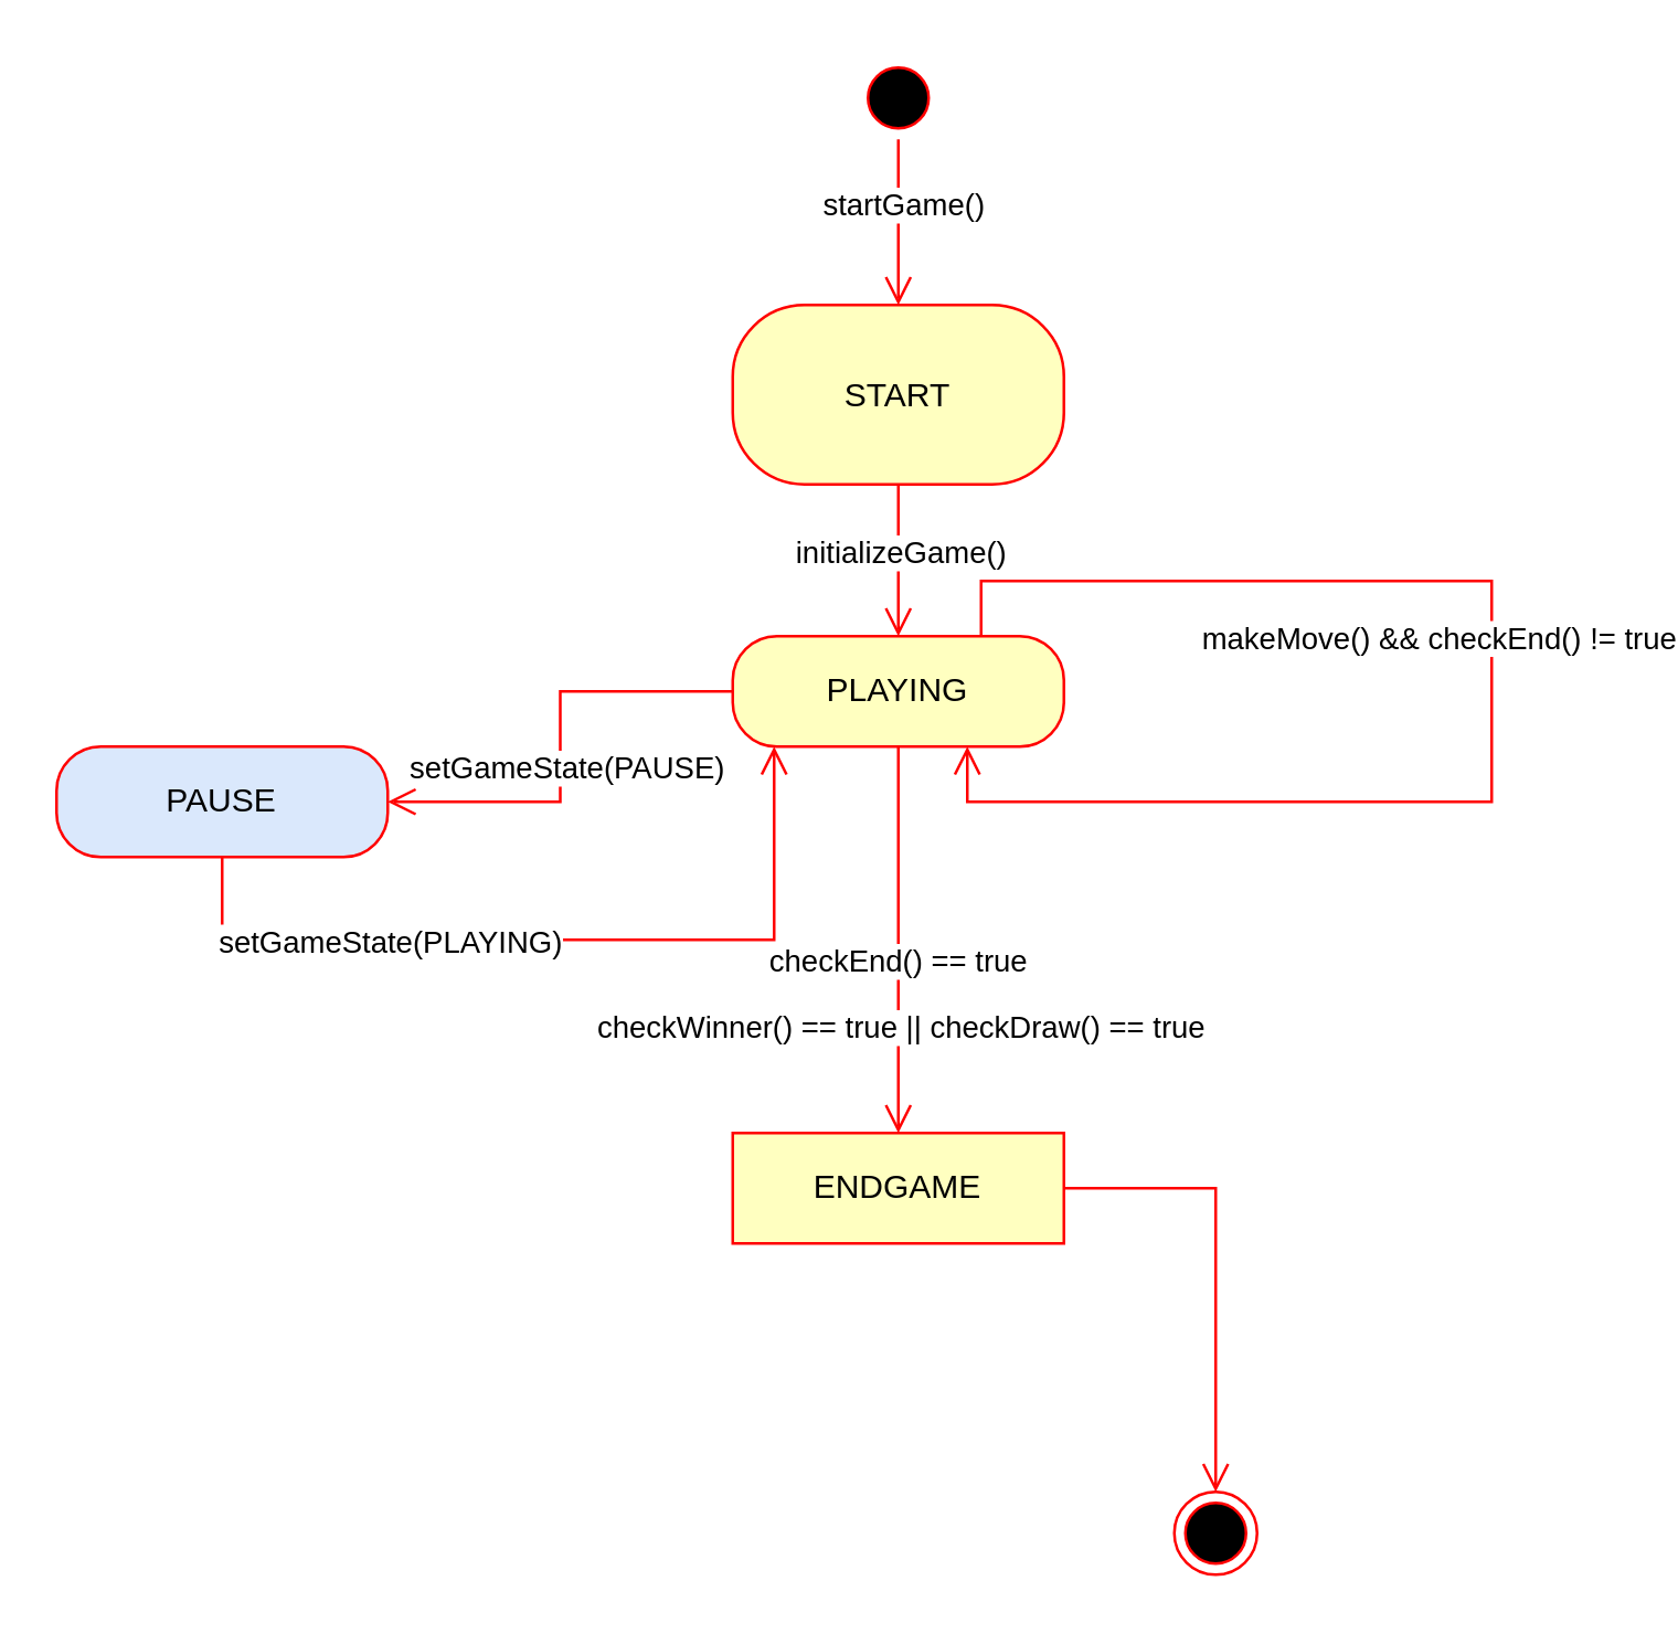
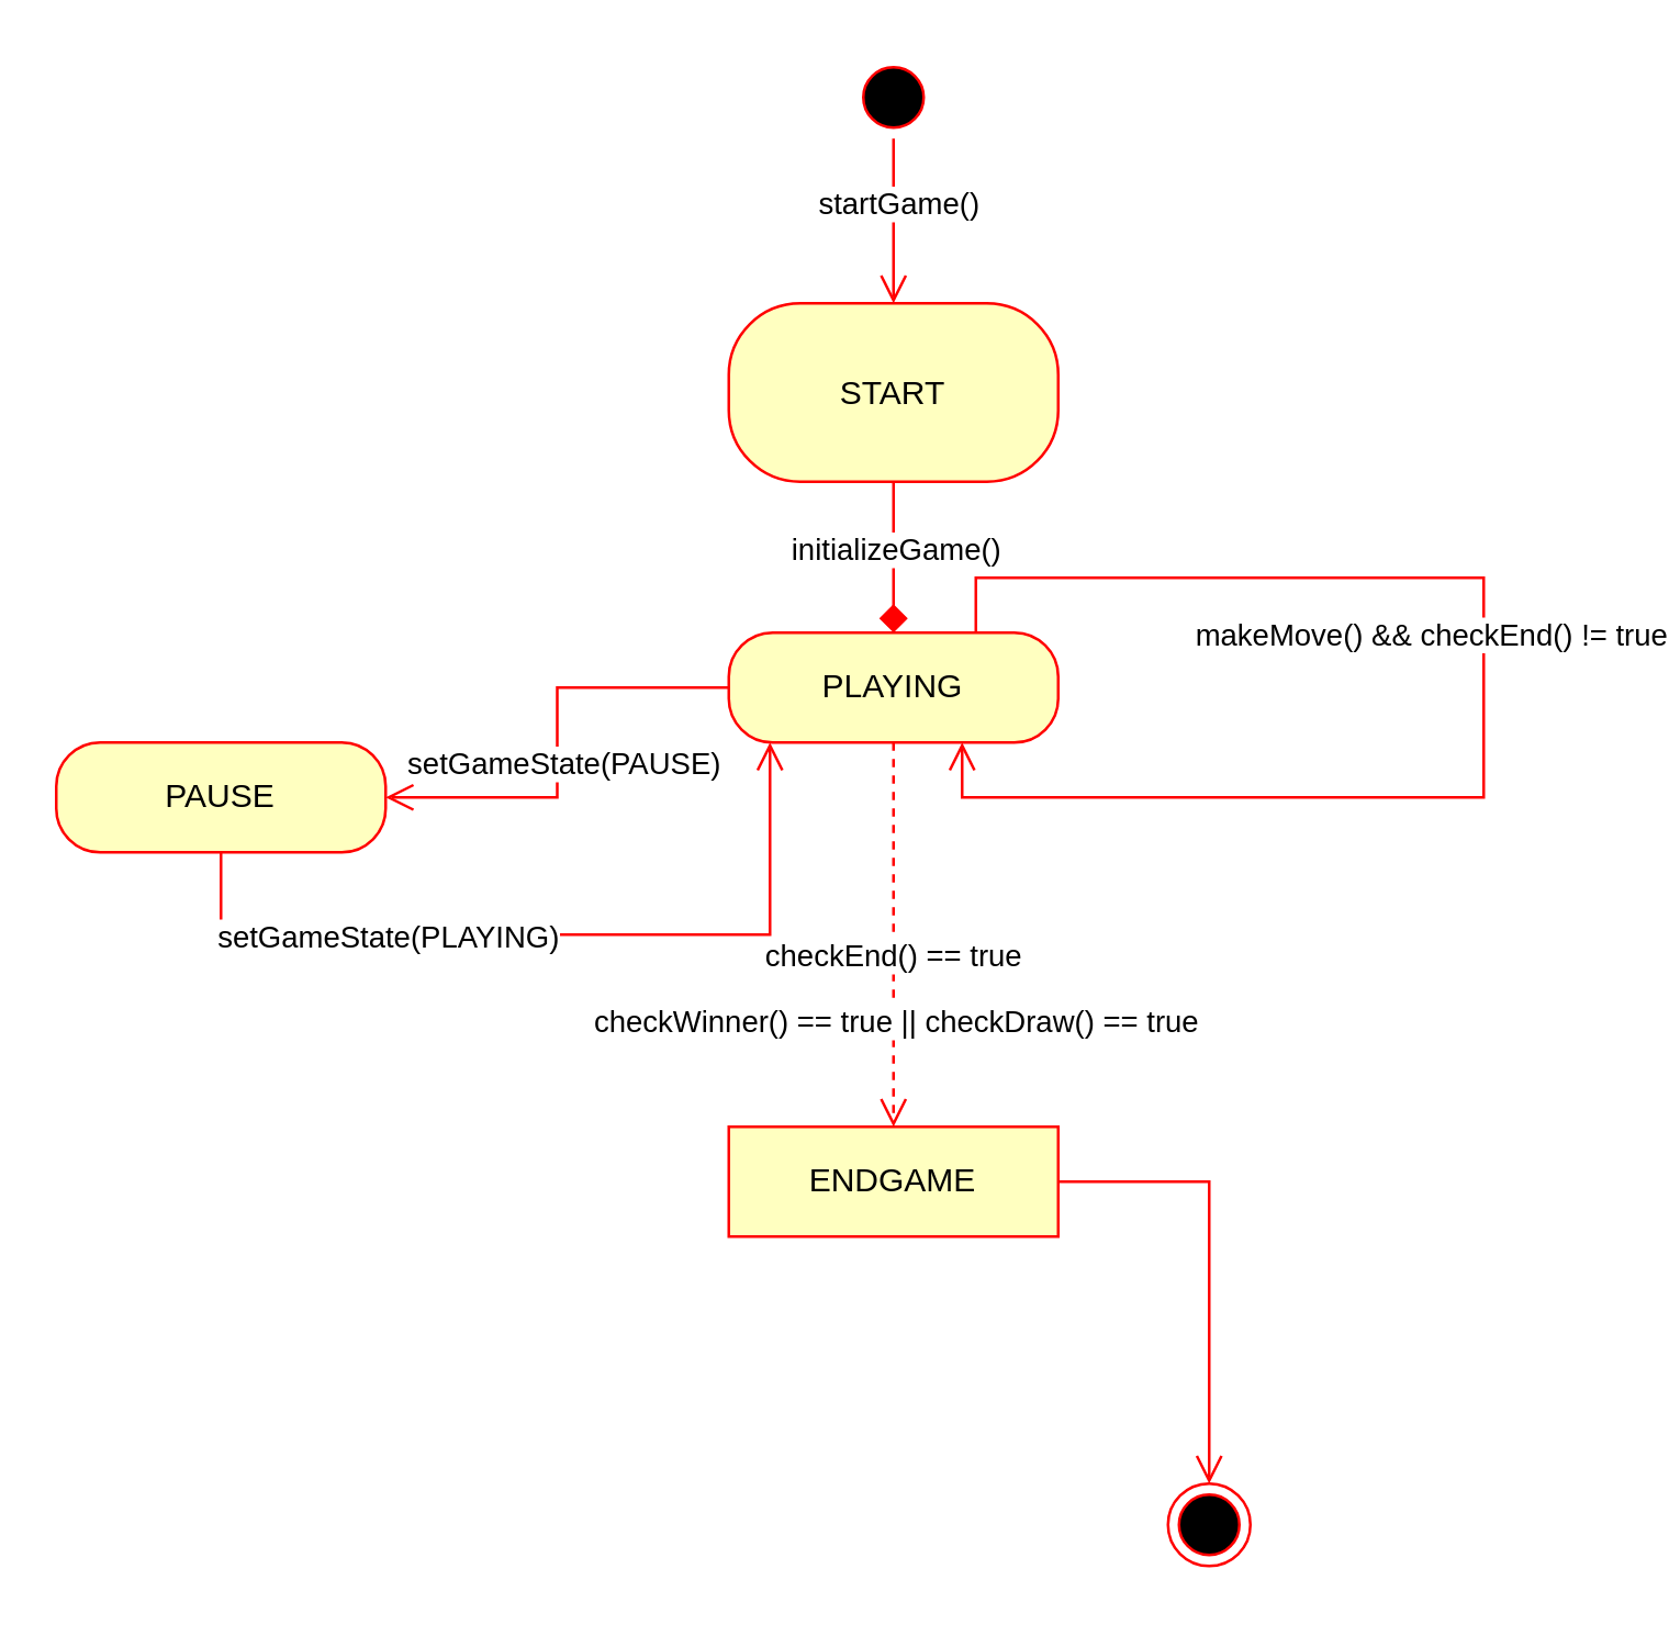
  <mxCell id="0" />
  <mxCell id="1" parent="0" />
  <mxCell id="2" value="" style="ellipse;html=1;shape=startState;fillColor=#000000;strokeColor=#ff0000;" vertex="1" parent="1"><mxGeometry x="310" y="20" width="30" height="30" as="geometry" /></mxCell>
  <mxCell id="3" value="" style="edgeStyle=orthogonalEdgeStyle;html=1;verticalAlign=bottom;endArrow=open;endSize=8;strokeColor=#ff0000;rounded=0;" edge="1" source="2" parent="1" target="5"><mxGeometry relative="1" as="geometry"><mxPoint x="325" y="170" as="targetPoint" /></mxGeometry></mxCell>
  <mxCell id="4" value="startGame()" style="edgeLabel;html=1;align=center;verticalAlign=middle;resizable=0;points=[];" vertex="1" connectable="0" parent="3"><mxGeometry x="-0.224" y="1" relative="1" as="geometry"><mxPoint as="offset" /></mxGeometry></mxCell>
  <mxCell id="5" value="START" style="rounded=1;whiteSpace=wrap;html=1;arcSize=40;fontColor=#000000;fillColor=#ffffc0;strokeColor=#ff0000;" vertex="1" parent="1"><mxGeometry x="265" y="110" width="120" height="65" as="geometry" /></mxCell>
- <mxCell id="6" value="" style="edgeStyle=orthogonalEdgeStyle;html=1;verticalAlign=bottom;endArrow=open;endSize=8;strokeColor=#ff0000;rounded=0;" edge="1" source="5" parent="1" target="8"><mxGeometry relative="1" as="geometry"><mxPoint x="325" y="250" as="targetPoint" /></mxGeometry></mxCell>
+ <mxCell id="6" value="" style="edgeStyle=orthogonalEdgeStyle;html=1;verticalAlign=bottom;endArrow=diamond;endSize=8;strokeColor=#ff0000;rounded=0;" edge="1" source="5" parent="1" target="8"><mxGeometry relative="1" as="geometry"><mxPoint x="325" y="250" as="targetPoint" /></mxGeometry></mxCell>
  <mxCell id="7" value="initializeGame()" style="edgeLabel;html=1;align=center;verticalAlign=middle;resizable=0;points=[];" vertex="1" connectable="0" parent="6"><mxGeometry x="-0.118" relative="1" as="geometry"><mxPoint as="offset" /></mxGeometry></mxCell>
  <mxCell id="8" value="PLAYING" style="rounded=1;whiteSpace=wrap;html=1;arcSize=40;fontColor=#000000;fillColor=#ffffc0;strokeColor=#ff0000;" vertex="1" parent="1"><mxGeometry x="265" y="230" width="120" height="40" as="geometry" /></mxCell>
  <mxCell id="9" value="" style="edgeStyle=orthogonalEdgeStyle;html=1;verticalAlign=bottom;endArrow=open;endSize=8;strokeColor=#ff0000;rounded=0;" edge="1" source="8" parent="1" target="11"><mxGeometry relative="1" as="geometry"><mxPoint x="325" y="330" as="targetPoint" /></mxGeometry></mxCell>
  <mxCell id="10" value="setGameState(PAUSE)" style="edgeLabel;html=1;align=center;verticalAlign=middle;resizable=0;points=[];" vertex="1" connectable="0" parent="9"><mxGeometry x="0.088" y="2" relative="1" as="geometry"><mxPoint as="offset" /></mxGeometry></mxCell>
- <mxCell id="11" value="PAUSE" style="rounded=1;whiteSpace=wrap;html=1;arcSize=40;fontColor=#000000;fillColor=#dae8fc;strokeColor=#ff0000;" vertex="1" parent="1"><mxGeometry x="20" y="270" width="120" height="40" as="geometry" /></mxCell>
+ <mxCell id="11" value="PAUSE" style="rounded=1;whiteSpace=wrap;html=1;arcSize=40;fontColor=#000000;fillColor=#ffffc0;strokeColor=#ff0000;" vertex="1" parent="1"><mxGeometry x="20" y="270" width="120" height="40" as="geometry" /></mxCell>
  <mxCell id="12" value="" style="edgeStyle=orthogonalEdgeStyle;html=1;verticalAlign=bottom;endArrow=open;endSize=8;strokeColor=#ff0000;rounded=0;" edge="1" source="11" parent="1" target="8"><mxGeometry relative="1" as="geometry"><mxPoint x="220" y="440" as="targetPoint" /><Array as="points"><mxPoint x="280" y="340" /></Array></mxGeometry></mxCell>
  <mxCell id="13" value="setGameState(PLAYING)" style="edgeLabel;html=1;align=center;verticalAlign=middle;resizable=0;points=[];" vertex="1" connectable="0" parent="12"><mxGeometry x="-0.536" y="-1" relative="1" as="geometry"><mxPoint x="20" y="-1" as="offset" /></mxGeometry></mxCell>
  <mxCell id="14" value="ENDGAME" style="whiteSpace=wrap;html=1;arcSize=40;fontColor=#000000;fillColor=#ffffc0;strokeColor=#ff0000;rounded=0;" vertex="1" parent="1"><mxGeometry x="265" y="410" width="120" height="40" as="geometry" /></mxCell>
  <mxCell id="15" value="" style="edgeStyle=orthogonalEdgeStyle;html=1;verticalAlign=bottom;endArrow=open;endSize=8;strokeColor=#ff0000;rounded=0;" edge="1" source="14" parent="1" target="16"><mxGeometry relative="1" as="geometry"><mxPoint x="440" y="480" as="targetPoint" /></mxGeometry></mxCell>
  <mxCell id="16" value="" style="ellipse;html=1;shape=endState;fillColor=#000000;strokeColor=#ff0000;" vertex="1" parent="1"><mxGeometry x="425" y="540" width="30" height="30" as="geometry" /></mxCell>
- <mxCell id="17" value="" style="edgeStyle=orthogonalEdgeStyle;html=1;verticalAlign=bottom;endArrow=open;endSize=8;strokeColor=#ff0000;rounded=0;" edge="1" parent="1" source="8" target="14"><mxGeometry relative="1" as="geometry"><mxPoint x="230" y="340" as="targetPoint" /><mxPoint x="335" y="280" as="sourcePoint" /></mxGeometry></mxCell>
+ <mxCell id="17" value="" style="edgeStyle=orthogonalEdgeStyle;html=1;verticalAlign=bottom;endArrow=open;endSize=8;strokeColor=#ff0000;rounded=0;dashed=1;" edge="1" parent="1" source="8" target="14"><mxGeometry relative="1" as="geometry"><mxPoint x="230" y="340" as="targetPoint" /><mxPoint x="335" y="280" as="sourcePoint" /></mxGeometry></mxCell>
  <mxCell id="18" value="&lt;div&gt;checkWinner() == true || checkDraw() == true &lt;br&gt;&lt;/div&gt;" style="edgeLabel;html=1;align=center;verticalAlign=middle;resizable=0;points=[];" vertex="1" connectable="0" parent="17"><mxGeometry x="-0.03" relative="1" as="geometry"><mxPoint y="33" as="offset" /></mxGeometry></mxCell>
  <mxCell id="19" value="checkEnd() == true" style="edgeLabel;html=1;align=center;verticalAlign=middle;resizable=0;points=[];" vertex="1" connectable="0" parent="17"><mxGeometry x="0.1" y="-1" relative="1" as="geometry"><mxPoint as="offset" /></mxGeometry></mxCell>
  <mxCell id="20" value="" style="edgeStyle=orthogonalEdgeStyle;html=1;verticalAlign=bottom;endArrow=open;endSize=8;strokeColor=#ff0000;rounded=0;exitX=0.75;exitY=0;exitDx=0;exitDy=0;" edge="1" parent="1" source="8" target="8"><mxGeometry relative="1" as="geometry"><mxPoint x="385" y="270" as="targetPoint" /><mxPoint x="385" y="230" as="sourcePoint" /><Array as="points"><mxPoint x="355" y="210" /><mxPoint x="540" y="210" /><mxPoint x="540" y="290" /><mxPoint x="350" y="290" /></Array></mxGeometry></mxCell>
  <mxCell id="21" value="makeMove() &amp;amp;&amp;amp; checkEnd() != true " style="edgeLabel;html=1;align=center;verticalAlign=middle;resizable=0;points=[];" vertex="1" connectable="0" parent="20"><mxGeometry x="-0.468" y="1" relative="1" as="geometry"><mxPoint x="53" y="21" as="offset" /></mxGeometry></mxCell>
